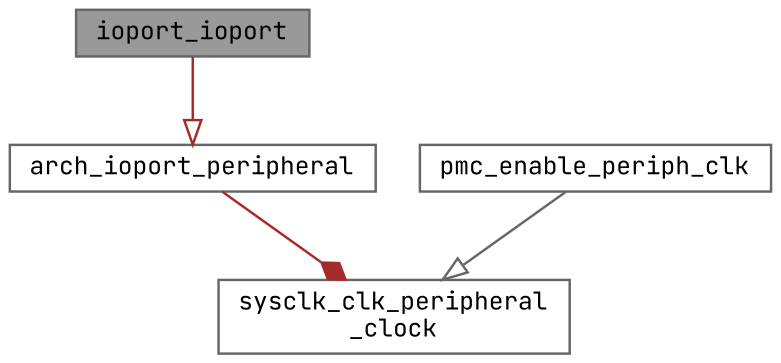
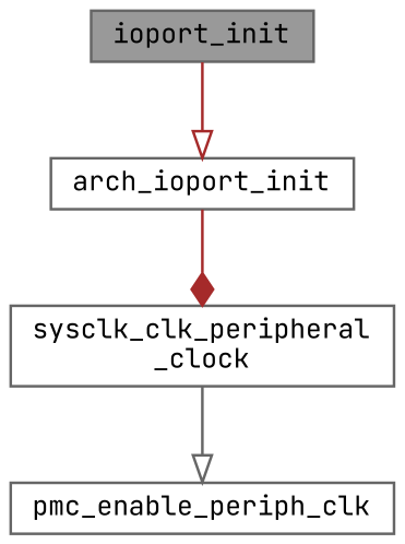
  digraph {
    fontname="JetBrains Mono"
    rankdir=TB
    node [color=grey40 fillcolor=white fontname="JetBrains Mono" fontsize=10 shape=box style=filled]
    edge [arrowhead=onormal color=brown fontname="JetBrains Mono" fontsize=10 labelfontname=FreeSans labelfontsize=10 style=solid]
-   n1 [color=gray40 fillcolor=grey60 fontcolor=black height=0.2 label=ioport_ioport width=0.4]
-   n2 [height=0.2 label=arch_ioport_peripheral width=0.4]
+   n1 [color=gray40 fillcolor=grey60 fontcolor=black height=0.2 label=ioport_init width=0.4]
+   n2 [height=0.2 label=arch_ioport_init width=0.4]
    n3 [height=0.2 label="sysclk_clk_peripheral\l_clock" width=0.4]
    n4 [height=0.2 label=pmc_enable_periph_clk width=0.4]
    n1 -> n2
    n2 -> n3 [arrowhead=diamond]
-   n4 -> n3 [color=gray40]
+   n3 -> n4 [color=gray40]
  }
